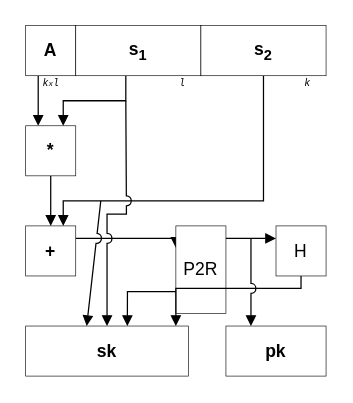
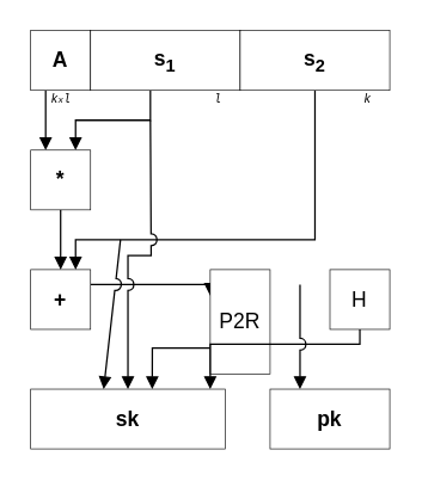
  <mxCell id="0" />
  <mxCell id="1" parent="0" />
  <mxCell id="2" style="edgeStyle=orthogonalEdgeStyle;rounded=0;orthogonalLoop=1;jettySize=auto;html=1;endArrow=block;endFill=1;" parent="1" source="3" target="9" edge="1"><mxGeometry relative="1" as="geometry"><Array as="points"><mxPoint x="30" y="80" /><mxPoint x="30" y="80" /></Array></mxGeometry></mxCell>
  <mxCell id="3" value="&lt;b&gt;A&lt;/b&gt;" style="rounded=0;whiteSpace=wrap;html=1;strokeWidth=0.5;fontFamily=Helvetica;fontSize=14;fillColor=default;" parent="1" vertex="1"><mxGeometry x="20" y="20" width="40" height="40" as="geometry" /></mxCell>
  <mxCell id="4" style="edgeStyle=orthogonalEdgeStyle;rounded=0;jumpStyle=arc;jumpSize=8;orthogonalLoop=1;jettySize=auto;html=1;entryX=0.75;entryY=0;entryDx=0;entryDy=0;endArrow=block;endFill=1;" edge="1" parent="1" source="5" target="9"><mxGeometry relative="1" as="geometry"><Array as="points"><mxPoint x="100" y="80" /><mxPoint x="50" y="80" /></Array></mxGeometry></mxCell>
  <mxCell id="5" value="&lt;b&gt;s&lt;sub&gt;1&lt;/sub&gt;&lt;/b&gt;" style="rounded=0;whiteSpace=wrap;html=1;strokeWidth=0.5;fontFamily=Helvetica;fontSize=14;fillColor=default;" parent="1" vertex="1"><mxGeometry x="60" y="20" width="100" height="40" as="geometry" /></mxCell>
  <mxCell id="6" style="edgeStyle=orthogonalEdgeStyle;rounded=0;jumpStyle=arc;jumpSize=8;orthogonalLoop=1;jettySize=auto;html=1;entryX=0.75;entryY=0;entryDx=0;entryDy=0;endArrow=block;endFill=1;" edge="1" parent="1" source="7" target="14"><mxGeometry relative="1" as="geometry"><Array as="points"><mxPoint x="210" y="160" /><mxPoint x="50" y="160" /></Array></mxGeometry></mxCell>
  <mxCell id="7" value="&lt;b&gt;s&lt;sub&gt;2&lt;/sub&gt;&lt;/b&gt;" style="rounded=0;whiteSpace=wrap;html=1;strokeWidth=0.5;fontFamily=Helvetica;fontSize=14;fillColor=default;" parent="1" vertex="1"><mxGeometry x="160" y="20" width="100" height="40" as="geometry" /></mxCell>
  <mxCell id="8" style="edgeStyle=orthogonalEdgeStyle;rounded=0;jumpStyle=arc;jumpSize=8;orthogonalLoop=1;jettySize=auto;html=1;entryX=0.5;entryY=0;entryDx=0;entryDy=0;endArrow=block;endFill=1;" edge="1" parent="1" source="9" target="14"><mxGeometry relative="1" as="geometry" /></mxCell>
  <mxCell id="9" value="&lt;b&gt;*&lt;/b&gt;" style="rounded=0;whiteSpace=wrap;html=1;strokeWidth=0.5;fontFamily=Helvetica;fontSize=14;fillColor=default;" parent="1" vertex="1"><mxGeometry x="20" y="100" width="40" height="40" as="geometry" /></mxCell>
  <mxCell id="10" value="&lt;font face=&quot;Courier New&quot; style=&quot;font-size: 8px;&quot;&gt;k&lt;/font&gt;&lt;font face=&quot;Courier New&quot; style=&quot;font-size: 6px;&quot;&gt;x&lt;/font&gt;&lt;font face=&quot;Courier New&quot; style=&quot;font-size: 8px;&quot;&gt;l&lt;/font&gt;" style="text;html=1;align=center;verticalAlign=middle;resizable=0;points=[];autosize=1;strokeColor=none;fillColor=none;fontStyle=2" parent="1" vertex="1"><mxGeometry x="20" y="50" width="40" height="30" as="geometry" /></mxCell>
  <mxCell id="11" value="&lt;b&gt;sk&lt;/b&gt;" style="rounded=0;whiteSpace=wrap;html=1;strokeWidth=0.5;fontFamily=Helvetica;fontSize=14;fillColor=default;" parent="1" vertex="1"><mxGeometry x="20" y="260" width="130" height="40" as="geometry" /></mxCell>
  <mxCell id="12" value="&lt;b&gt;pk&lt;/b&gt;" style="rounded=0;whiteSpace=wrap;html=1;strokeWidth=0.5;fontFamily=Helvetica;fontSize=14;fillColor=default;" parent="1" vertex="1"><mxGeometry x="180" y="260" width="80" height="40" as="geometry" /></mxCell>
  <mxCell id="13" style="edgeStyle=orthogonalEdgeStyle;rounded=0;jumpStyle=arc;jumpSize=8;orthogonalLoop=1;jettySize=auto;html=1;entryX=0;entryY=0.25;entryDx=0;entryDy=0;endArrow=block;endFill=1;" edge="1" parent="1" source="14" target="19"><mxGeometry relative="1" as="geometry"><Array as="points"><mxPoint x="70" y="190" /><mxPoint x="70" y="190" /></Array></mxGeometry></mxCell>
  <mxCell id="14" value="&lt;b&gt;+&lt;/b&gt;" style="rounded=0;whiteSpace=wrap;html=1;strokeWidth=0.5;fontFamily=Helvetica;fontSize=14;fillColor=default;" parent="1" vertex="1"><mxGeometry x="20" y="180" width="40" height="40" as="geometry" /></mxCell>
  <mxCell id="15" value="&lt;font face=&quot;Courier New&quot;&gt;&lt;span style=&quot;font-size: 8px;&quot;&gt;l&lt;/span&gt;&lt;/font&gt;" style="text;html=1;align=center;verticalAlign=middle;resizable=0;points=[];autosize=1;strokeColor=none;fillColor=none;fontStyle=2" parent="1" vertex="1"><mxGeometry x="130" y="50" width="30" height="30" as="geometry" /></mxCell>
  <mxCell id="16" value="&lt;font face=&quot;Courier New&quot;&gt;&lt;span style=&quot;font-size: 8px;&quot;&gt;k&lt;/span&gt;&lt;/font&gt;" style="text;html=1;align=center;verticalAlign=middle;resizable=0;points=[];autosize=1;strokeColor=none;fillColor=none;fontStyle=2" parent="1" vertex="1"><mxGeometry x="230" y="50" width="30" height="30" as="geometry" /></mxCell>
- <mxCell id="17" style="edgeStyle=orthogonalEdgeStyle;rounded=0;jumpStyle=arc;jumpSize=8;orthogonalLoop=1;jettySize=auto;html=1;entryX=0;entryY=0.25;entryDx=0;entryDy=0;endArrow=block;endFill=1;" edge="1" parent="1" source="19" target="21"><mxGeometry relative="1" as="geometry"><Array as="points"><mxPoint x="190" y="190" /><mxPoint x="190" y="190" /></Array></mxGeometry></mxCell>
  <mxCell id="18" style="edgeStyle=orthogonalEdgeStyle;rounded=0;jumpStyle=arc;jumpSize=8;orthogonalLoop=1;jettySize=auto;html=1;exitX=0;exitY=0.75;exitDx=0;exitDy=0;entryX=0.625;entryY=0;entryDx=0;entryDy=0;entryPerimeter=0;endArrow=block;endFill=1;" edge="1" parent="1" source="19" target="11"><mxGeometry relative="1" as="geometry" /></mxCell>
  <mxCell id="19" value="P2R" style="rounded=0;whiteSpace=wrap;html=1;strokeWidth=0.5;fontFamily=Helvetica;fontSize=14;fillColor=default;" vertex="1" parent="1"><mxGeometry x="140" y="180" width="40" height="70" as="geometry" /></mxCell>
  <mxCell id="20" style="edgeStyle=orthogonalEdgeStyle;rounded=0;jumpStyle=arc;jumpSize=8;orthogonalLoop=1;jettySize=auto;html=1;endArrow=block;endFill=1;" edge="1" parent="1" source="21" target="11"><mxGeometry relative="1" as="geometry"><mxPoint x="240" y="250" as="targetPoint" /><Array as="points"><mxPoint x="240" y="230" /><mxPoint x="140" y="230" /></Array></mxGeometry></mxCell>
  <mxCell id="21" value="H" style="rounded=0;whiteSpace=wrap;html=1;strokeWidth=0.5;fontFamily=Helvetica;fontSize=14;fillColor=default;" vertex="1" parent="1"><mxGeometry x="220" y="180" width="40" height="40" as="geometry" /></mxCell>
  <mxCell id="22" style="edgeStyle=orthogonalEdgeStyle;rounded=0;jumpStyle=arc;jumpSize=8;orthogonalLoop=1;jettySize=auto;html=1;endArrow=block;endFill=1;" edge="1" parent="1" target="11"><mxGeometry relative="1" as="geometry"><mxPoint x="100" y="80" as="sourcePoint" /></mxGeometry></mxCell>
  <mxCell id="23" value="" style="endArrow=block;html=1;rounded=0;jumpStyle=arc;jumpSize=8;endFill=1;entryX=0.375;entryY=0;entryDx=0;entryDy=0;entryPerimeter=0;" edge="1" parent="1" target="11"><mxGeometry width="50" height="50" relative="1" as="geometry"><mxPoint x="80" y="160" as="sourcePoint" /><mxPoint x="80" y="250" as="targetPoint" /></mxGeometry></mxCell>
  <mxCell id="24" style="edgeStyle=orthogonalEdgeStyle;rounded=0;jumpStyle=arc;jumpSize=8;orthogonalLoop=1;jettySize=auto;html=1;endArrow=block;endFill=1;entryX=0.25;entryY=0;entryDx=0;entryDy=0;" edge="1" parent="1" target="12"><mxGeometry relative="1" as="geometry"><mxPoint x="200" y="190" as="sourcePoint" /><Array as="points"><mxPoint x="200" y="210" /><mxPoint x="200" y="210" /></Array></mxGeometry></mxCell>
